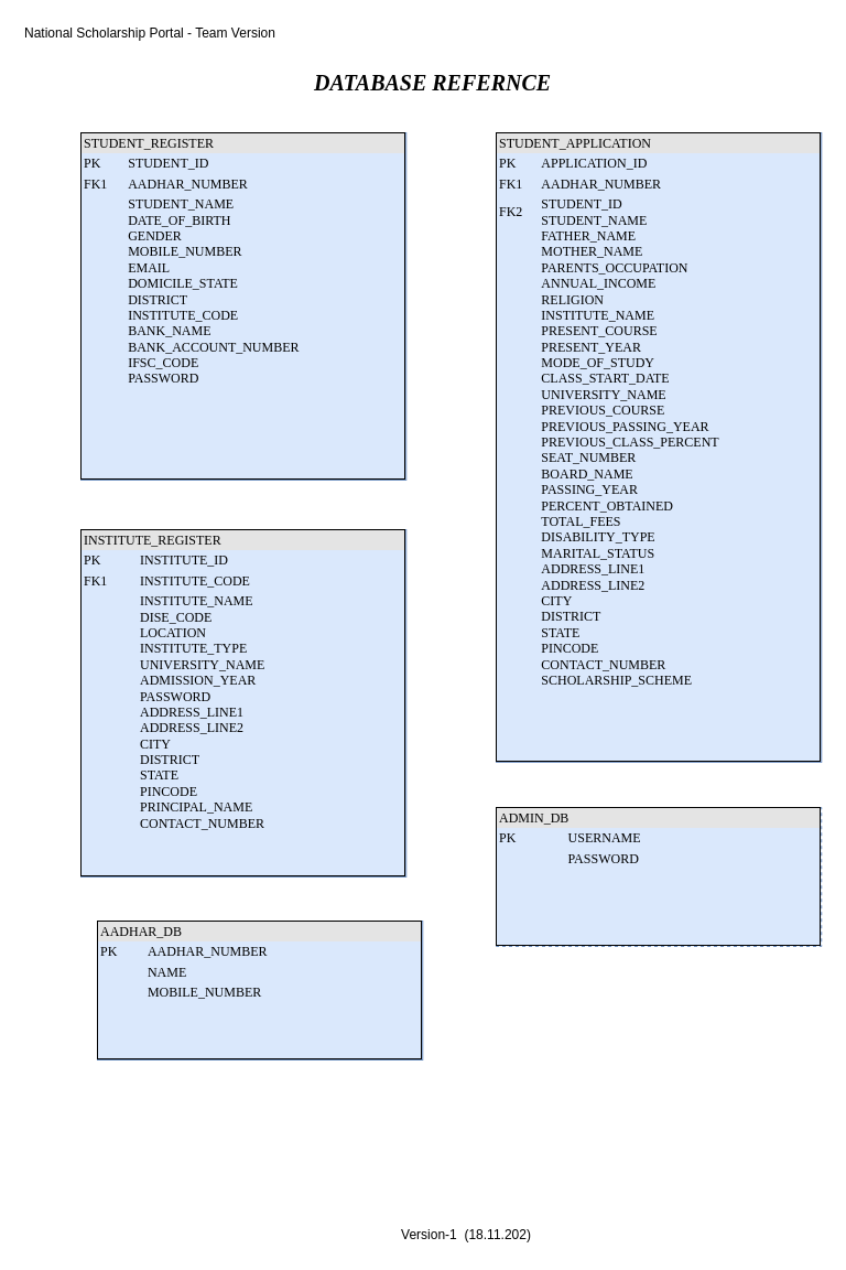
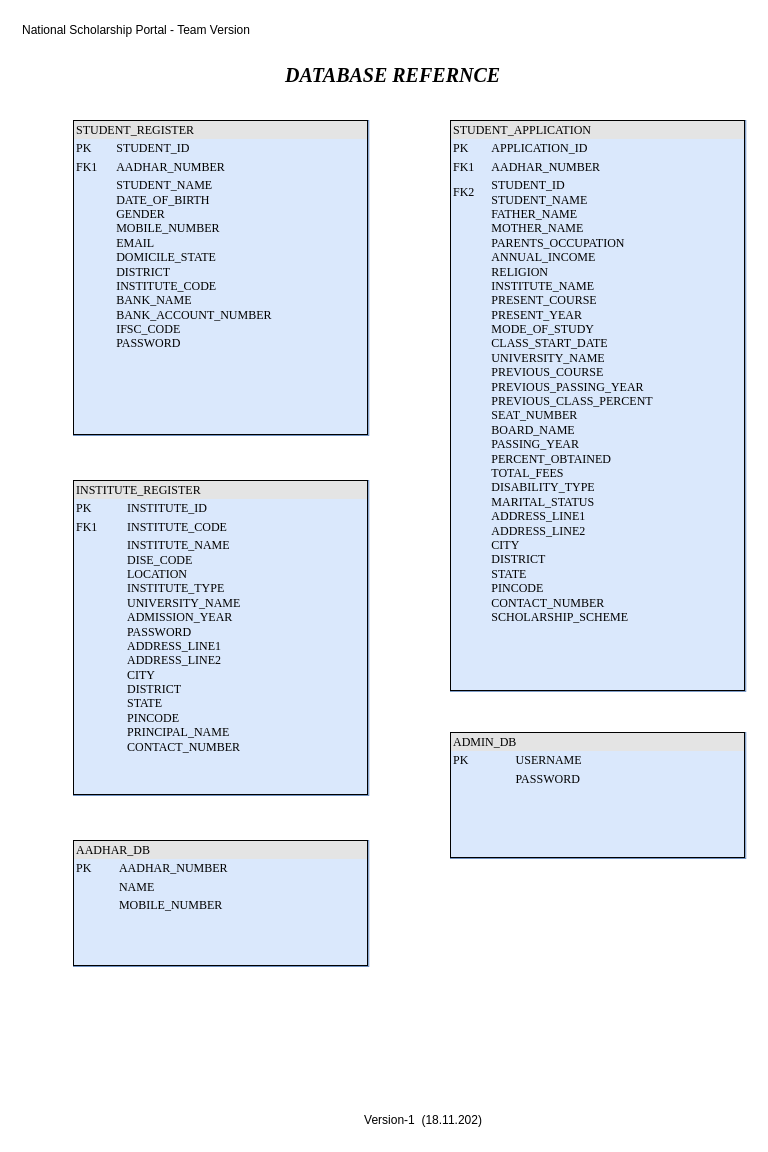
  <mxCell id="0" />
  <mxCell id="1" parent="0" />
  <mxCell id="2" value="&lt;font face=&quot;Verdana&quot; size=&quot;1&quot;&gt;&lt;i&gt;&lt;b style=&quot;font-size: 20px&quot;&gt;DATABASE REFERNCE&lt;/b&gt;&lt;/i&gt;&lt;/font&gt;" style="text;html=1;resizable=0;points=[];autosize=1;align=left;verticalAlign=top;spacingTop=-4;" parent="1" vertex="1"><mxGeometry x="283" y="60" width="260" height="20" as="geometry" /></mxCell>
  <mxCell id="3" value="National Scholarship Portal - Team Version" style="text;html=1;resizable=0;points=[];autosize=1;align=left;verticalAlign=top;spacingTop=-4;" parent="1" vertex="1"><mxGeometry x="20" y="20" width="260" height="20" as="geometry" /></mxCell>
  <mxCell id="4" value="&lt;div style=&quot;box-sizing: border-box ; width: 100% ; background: #e4e4e4 ; padding: 2px&quot;&gt;STUDENT_APPLICATION&lt;/div&gt;&lt;table style=&quot;width: 100% ; font-size: 1em&quot; cellpadding=&quot;2&quot; cellspacing=&quot;0&quot;&gt;&lt;tbody&gt;&lt;tr&gt;&lt;td&gt;PK&lt;/td&gt;&lt;td&gt;APPLICATION_ID&lt;/td&gt;&lt;/tr&gt;&lt;tr&gt;&lt;td&gt;FK1&lt;br&gt;&lt;/td&gt;&lt;td&gt;AADHAR_NUMBER&lt;br&gt;&lt;/td&gt;&lt;/tr&gt;&lt;tr&gt;&lt;td&gt;FK2&lt;br&gt;&lt;br&gt;&lt;br&gt;&lt;br&gt;&lt;br&gt;&lt;br&gt;&lt;br&gt;&lt;br&gt;&lt;br&gt;&lt;br&gt;&lt;br&gt;&lt;br&gt;&lt;br&gt;&lt;br&gt;&lt;br&gt;&lt;br&gt;&lt;br&gt;&lt;br&gt;&lt;br&gt;&lt;br&gt;&lt;br&gt;&lt;br&gt;&lt;br&gt;&lt;br&gt;&lt;br&gt;&lt;br&gt;&lt;br&gt;&lt;br&gt;&lt;br&gt;&lt;br&gt;&lt;br&gt;&lt;br&gt;&lt;br&gt;&lt;/td&gt;&lt;td&gt;STUDENT_ID&amp;nbsp;&lt;br&gt;STUDENT_NAME&lt;br&gt;FATHER_NAME&amp;nbsp;&lt;br&gt;MOTHER_NAME&amp;nbsp;&lt;br&gt;PARENTS_OCCUPATION&lt;br&gt;ANNUAL_INCOME&lt;br&gt;RELIGION&lt;br&gt;INSTITUTE_NAME&amp;nbsp;&lt;br&gt;PRESENT_COURSE&amp;nbsp;&lt;br&gt;PRESENT_YEAR&amp;nbsp;&lt;br&gt;MODE_OF_STUDY&lt;br&gt;CLASS_START_DATE&amp;nbsp;&lt;br&gt;UNIVERSITY_NAME&amp;nbsp;&lt;br&gt;PREVIOUS_COURSE&amp;nbsp;&lt;br&gt;PREVIOUS_PASSING_YEAR&amp;nbsp;&lt;br&gt;PREVIOUS_CLASS_PERCENT&amp;nbsp;&lt;br&gt;SEAT_NUMBER&amp;nbsp;&lt;br&gt;BOARD_NAME&amp;nbsp;&lt;br&gt;PASSING_YEAR&amp;nbsp;&lt;br&gt;PERCENT_OBTAINED&amp;nbsp;&lt;br&gt;TOTAL_FEES&amp;nbsp;&lt;br&gt;DISABILITY_TYPE&amp;nbsp;&lt;br&gt;MARITAL_STATUS&amp;nbsp;&lt;br&gt;ADDRESS_LINE1&amp;nbsp;&lt;br&gt;ADDRESS_LINE2&amp;nbsp;&lt;br&gt;CITY&amp;nbsp;&lt;br&gt;DISTRICT&amp;nbsp;&lt;br&gt;STATE&amp;nbsp;&lt;br&gt;PINCODE&amp;nbsp;&lt;br&gt;CONTACT_NUMBER&lt;br&gt;SCHOLARSHIP_SCHEME&amp;nbsp;&amp;nbsp;&lt;br&gt;&lt;br&gt;&lt;br&gt;&lt;br&gt;&lt;/td&gt;&lt;/tr&gt;&lt;/tbody&gt;&lt;/table&gt;" style="verticalAlign=top;align=left;overflow=fill;html=1;fillColor=#dae8fc;strokeColor=#6c8ebf;gradientColor=none;fontFamily=Verdana;labelBorderColor=#000000;" parent="1" vertex="1"><mxGeometry x="450" y="120" width="295.275" height="570.865" as="geometry" /></mxCell>
  <mxCell id="5" value="&lt;div style=&quot;box-sizing: border-box ; width: 100% ; background: #e4e4e4 ; padding: 2px&quot;&gt;STUDENT_REGISTER&lt;/div&gt;&lt;table style=&quot;width: 100% ; font-size: 1em&quot; cellpadding=&quot;2&quot; cellspacing=&quot;0&quot;&gt;&lt;tbody&gt;&lt;tr&gt;&lt;td&gt;PK&lt;/td&gt;&lt;td&gt;STUDENT_ID&lt;/td&gt;&lt;/tr&gt;&lt;tr&gt;&lt;td&gt;FK1&lt;/td&gt;&lt;td&gt;AADHAR_NUMBER&lt;/td&gt;&lt;/tr&gt;&lt;tr&gt;&lt;td&gt;&lt;/td&gt;&lt;td&gt;STUDENT_NAME&lt;br&gt;DATE_OF_BIRTH&lt;br&gt;GENDER&lt;br&gt;MOBILE_NUMBER&lt;br&gt;EMAIL&lt;br&gt;DOMICILE_STATE&lt;br&gt;DISTRICT&lt;br&gt;INSTITUTE_CODE&lt;br&gt;BANK_NAME&lt;br&gt;BANK_ACCOUNT_NUMBER&lt;br&gt;IFSC_CODE&lt;br&gt;PASSWORD&lt;br&gt;&lt;/td&gt;&lt;/tr&gt;&lt;/tbody&gt;&lt;/table&gt;" style="verticalAlign=top;align=left;overflow=fill;html=1;fillColor=#dae8fc;labelBorderColor=#000000;fontFamily=Verdana;strokeColor=#6c8ebf;" parent="1" vertex="1"><mxGeometry x="73" y="120" width="295.275" height="314.96" as="geometry" /></mxCell>
- <mxCell id="6" value="&lt;div style=&quot;box-sizing: border-box ; width: 100% ; background: #e4e4e4 ; padding: 2px&quot;&gt;AADHAR_DB&lt;/div&gt;&lt;table style=&quot;width: 100% ; font-size: 1em&quot; cellpadding=&quot;2&quot; cellspacing=&quot;0&quot;&gt;&lt;tbody&gt;&lt;tr&gt;&lt;td&gt;PK&lt;/td&gt;&lt;td&gt;AADHAR_NUMBER&lt;br&gt;&lt;/td&gt;&lt;/tr&gt;&lt;tr&gt;&lt;td&gt;&lt;br&gt;&lt;/td&gt;&lt;td&gt;NAME&lt;br&gt;&lt;/td&gt;&lt;/tr&gt;&lt;tr&gt;&lt;td&gt;&lt;/td&gt;&lt;td&gt;MOBILE_NUMBER&lt;br&gt;&lt;/td&gt;&lt;/tr&gt;&lt;/tbody&gt;&lt;/table&gt;" style="verticalAlign=top;align=left;overflow=fill;html=1;fillColor=#dae8fc;strokeColor=#6c8ebf;fontFamily=Verdana;labelBorderColor=#000000;" parent="1" vertex="1"><mxGeometry x="88" y="835" width="295.275" height="125.984" as="geometry" /></mxCell>
- <mxCell id="7" value="&lt;div style=&quot;box-sizing: border-box ; width: 100% ; background: #e4e4e4 ; padding: 2px&quot;&gt;ADMIN_DB&lt;/div&gt;&lt;table style=&quot;width: 100% ; font-size: 1em&quot; cellpadding=&quot;2&quot; cellspacing=&quot;0&quot;&gt;&lt;tbody&gt;&lt;tr&gt;&lt;td&gt;PK&lt;/td&gt;&lt;td&gt;USERNAME&lt;/td&gt;&lt;/tr&gt;&lt;tr&gt;&lt;td&gt;&lt;br&gt;&lt;/td&gt;&lt;td&gt;PASSWORD&amp;nbsp;&lt;br&gt;&lt;/td&gt;&lt;/tr&gt;&lt;tr&gt;&lt;td&gt;&lt;/td&gt;&lt;td&gt;&lt;br&gt;&lt;/td&gt;&lt;/tr&gt;&lt;/tbody&gt;&lt;/table&gt;" style="verticalAlign=top;align=left;overflow=fill;html=1;fillColor=#dae8fc;strokeColor=#6c8ebf;fontFamily=Verdana;labelBorderColor=#000000;dashed=1;" parent="1" vertex="1"><mxGeometry x="450" y="732" width="295.275" height="125.984" as="geometry" /></mxCell>
+ <mxCell id="6" value="&lt;div style=&quot;box-sizing: border-box ; width: 100% ; background: #e4e4e4 ; padding: 2px&quot;&gt;AADHAR_DB&lt;/div&gt;&lt;table style=&quot;width: 100% ; font-size: 1em&quot; cellpadding=&quot;2&quot; cellspacing=&quot;0&quot;&gt;&lt;tbody&gt;&lt;tr&gt;&lt;td&gt;PK&lt;/td&gt;&lt;td&gt;AADHAR_NUMBER&lt;br&gt;&lt;/td&gt;&lt;/tr&gt;&lt;tr&gt;&lt;td&gt;&lt;br&gt;&lt;/td&gt;&lt;td&gt;NAME&lt;br&gt;&lt;/td&gt;&lt;/tr&gt;&lt;tr&gt;&lt;td&gt;&lt;/td&gt;&lt;td&gt;MOBILE_NUMBER&lt;br&gt;&lt;/td&gt;&lt;/tr&gt;&lt;/tbody&gt;&lt;/table&gt;" style="verticalAlign=top;align=left;overflow=fill;html=1;fillColor=#dae8fc;strokeColor=#6c8ebf;fontFamily=Verdana;labelBorderColor=#000000;" parent="1" vertex="1"><mxGeometry x="73" y="840" width="295.275" height="125.984" as="geometry" /></mxCell>
+ <mxCell id="7" value="&lt;div style=&quot;box-sizing: border-box ; width: 100% ; background: #e4e4e4 ; padding: 2px&quot;&gt;ADMIN_DB&lt;/div&gt;&lt;table style=&quot;width: 100% ; font-size: 1em&quot; cellpadding=&quot;2&quot; cellspacing=&quot;0&quot;&gt;&lt;tbody&gt;&lt;tr&gt;&lt;td&gt;PK&lt;/td&gt;&lt;td&gt;USERNAME&lt;/td&gt;&lt;/tr&gt;&lt;tr&gt;&lt;td&gt;&lt;br&gt;&lt;/td&gt;&lt;td&gt;PASSWORD&amp;nbsp;&lt;br&gt;&lt;/td&gt;&lt;/tr&gt;&lt;tr&gt;&lt;td&gt;&lt;/td&gt;&lt;td&gt;&lt;br&gt;&lt;/td&gt;&lt;/tr&gt;&lt;/tbody&gt;&lt;/table&gt;" style="verticalAlign=top;align=left;overflow=fill;html=1;fillColor=#dae8fc;strokeColor=#6c8ebf;fontFamily=Verdana;labelBorderColor=#000000;" parent="1" vertex="1"><mxGeometry x="450" y="732" width="295.275" height="125.984" as="geometry" /></mxCell>
  <mxCell id="8" value="&lt;div style=&quot;box-sizing: border-box ; width: 100% ; background: #e4e4e4 ; padding: 2px&quot;&gt;INSTITUTE_REGISTER&lt;/div&gt;&lt;table style=&quot;width: 100% ; font-size: 1em&quot; cellpadding=&quot;2&quot; cellspacing=&quot;0&quot;&gt;&lt;tbody&gt;&lt;tr&gt;&lt;td&gt;PK&lt;/td&gt;&lt;td&gt;INSTITUTE_ID&amp;nbsp;&lt;/td&gt;&lt;/tr&gt;&lt;tr&gt;&lt;td&gt;FK1&lt;/td&gt;&lt;td&gt;INSTITUTE_CODE&amp;nbsp;&lt;/td&gt;&lt;/tr&gt;&lt;tr&gt;&lt;td&gt;&lt;/td&gt;&lt;td&gt;INSTITUTE_NAME&amp;nbsp;&lt;br&gt;DISE_CODE&amp;nbsp;&lt;br&gt;LOCATION&amp;nbsp;&lt;br&gt;INSTITUTE_TYPE&amp;nbsp;&lt;br&gt;UNIVERSITY_NAME&amp;nbsp;&lt;br&gt;ADMISSION_YEAR&amp;nbsp;&lt;br&gt;PASSWORD&amp;nbsp;&lt;br&gt;ADDRESS_LINE1&amp;nbsp;&lt;br&gt;ADDRESS_LINE2&amp;nbsp;&lt;br&gt;CITY&amp;nbsp;&lt;br&gt;DISTRICT&amp;nbsp;&lt;br&gt;STATE&amp;nbsp;&lt;br&gt;PINCODE&amp;nbsp;&lt;br&gt;PRINCIPAL_NAME&amp;nbsp;&lt;br&gt;CONTACT_NUMBER&amp;nbsp;&lt;br&gt;&lt;/td&gt;&lt;/tr&gt;&lt;/tbody&gt;&lt;/table&gt;" style="verticalAlign=top;align=left;overflow=fill;html=1;fillColor=#dae8fc;strokeColor=#6c8ebf;fontFamily=Verdana;labelBorderColor=#000000;" parent="1" vertex="1"><mxGeometry x="73" y="480" width="295.275" height="314.96" as="geometry" /></mxCell>
  <mxCell id="9" value="Version-1&amp;nbsp; (18.11.202)" style="text;html=1;strokeColor=none;fillColor=none;align=center;verticalAlign=middle;whiteSpace=wrap;rounded=0;" vertex="1" parent="1"><mxGeometry x="343" y="1110" width="160" height="20" as="geometry" /></mxCell>
